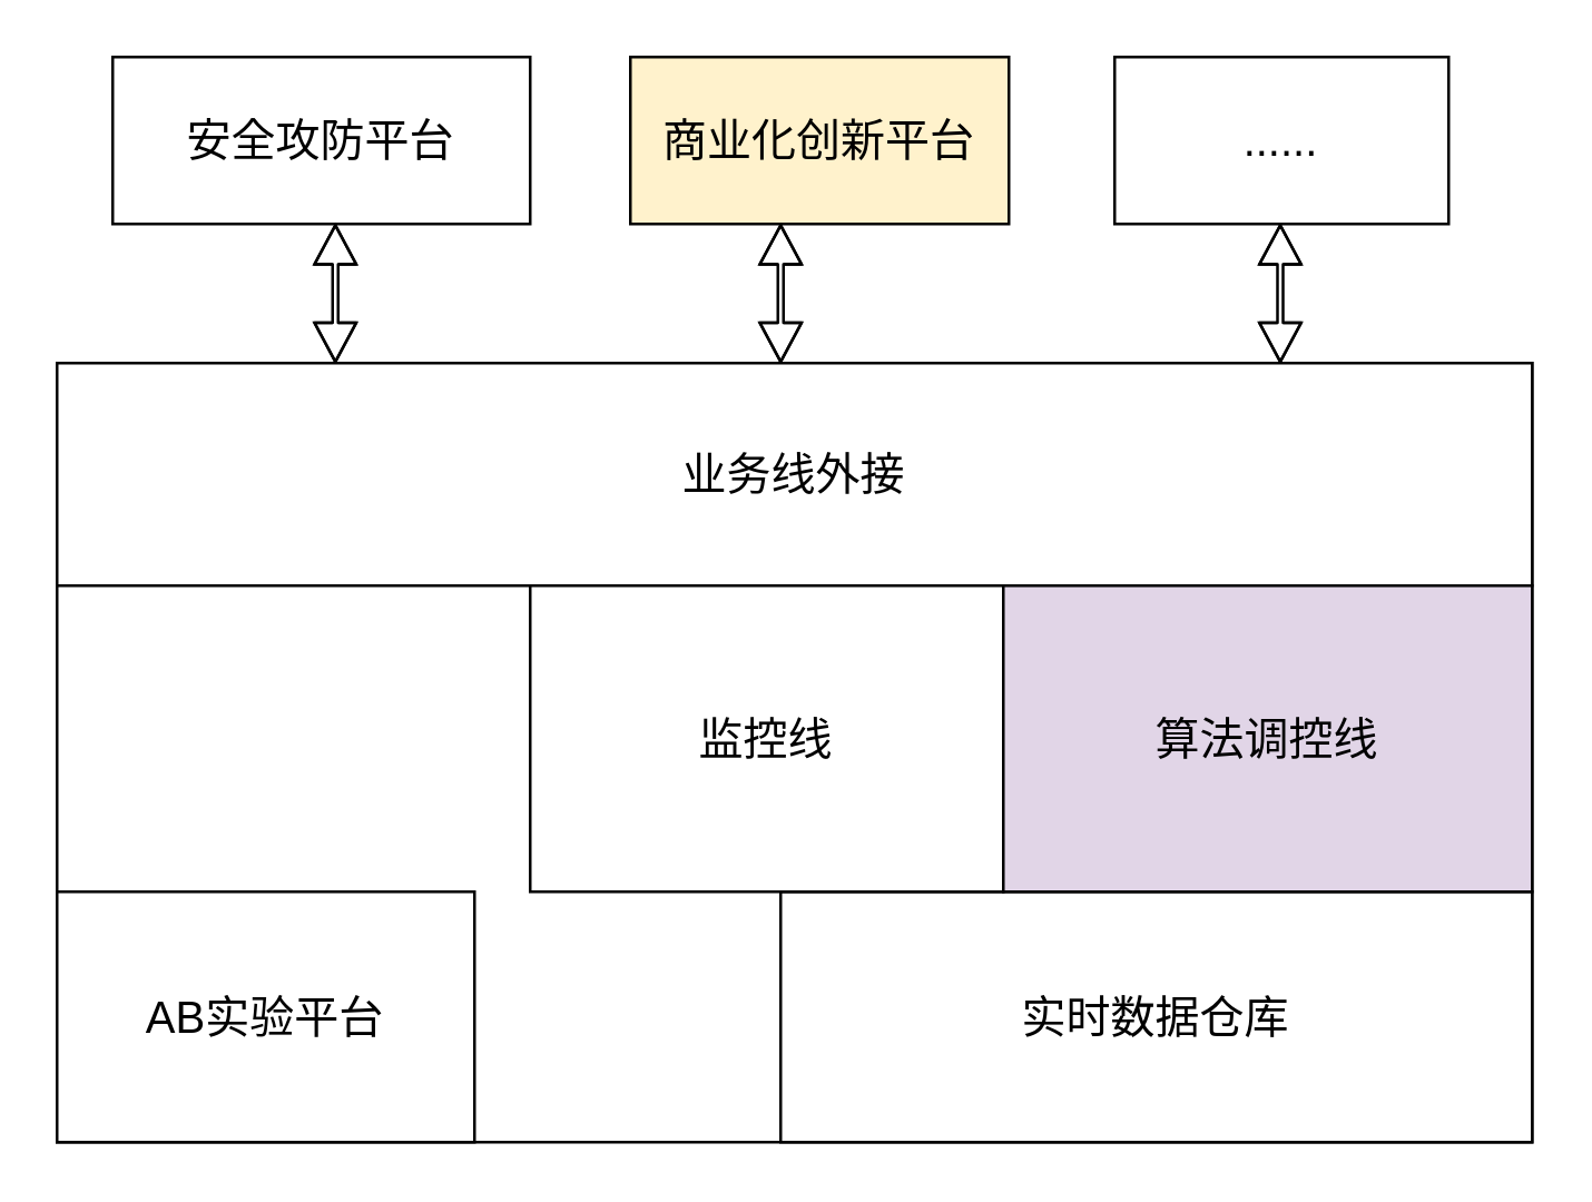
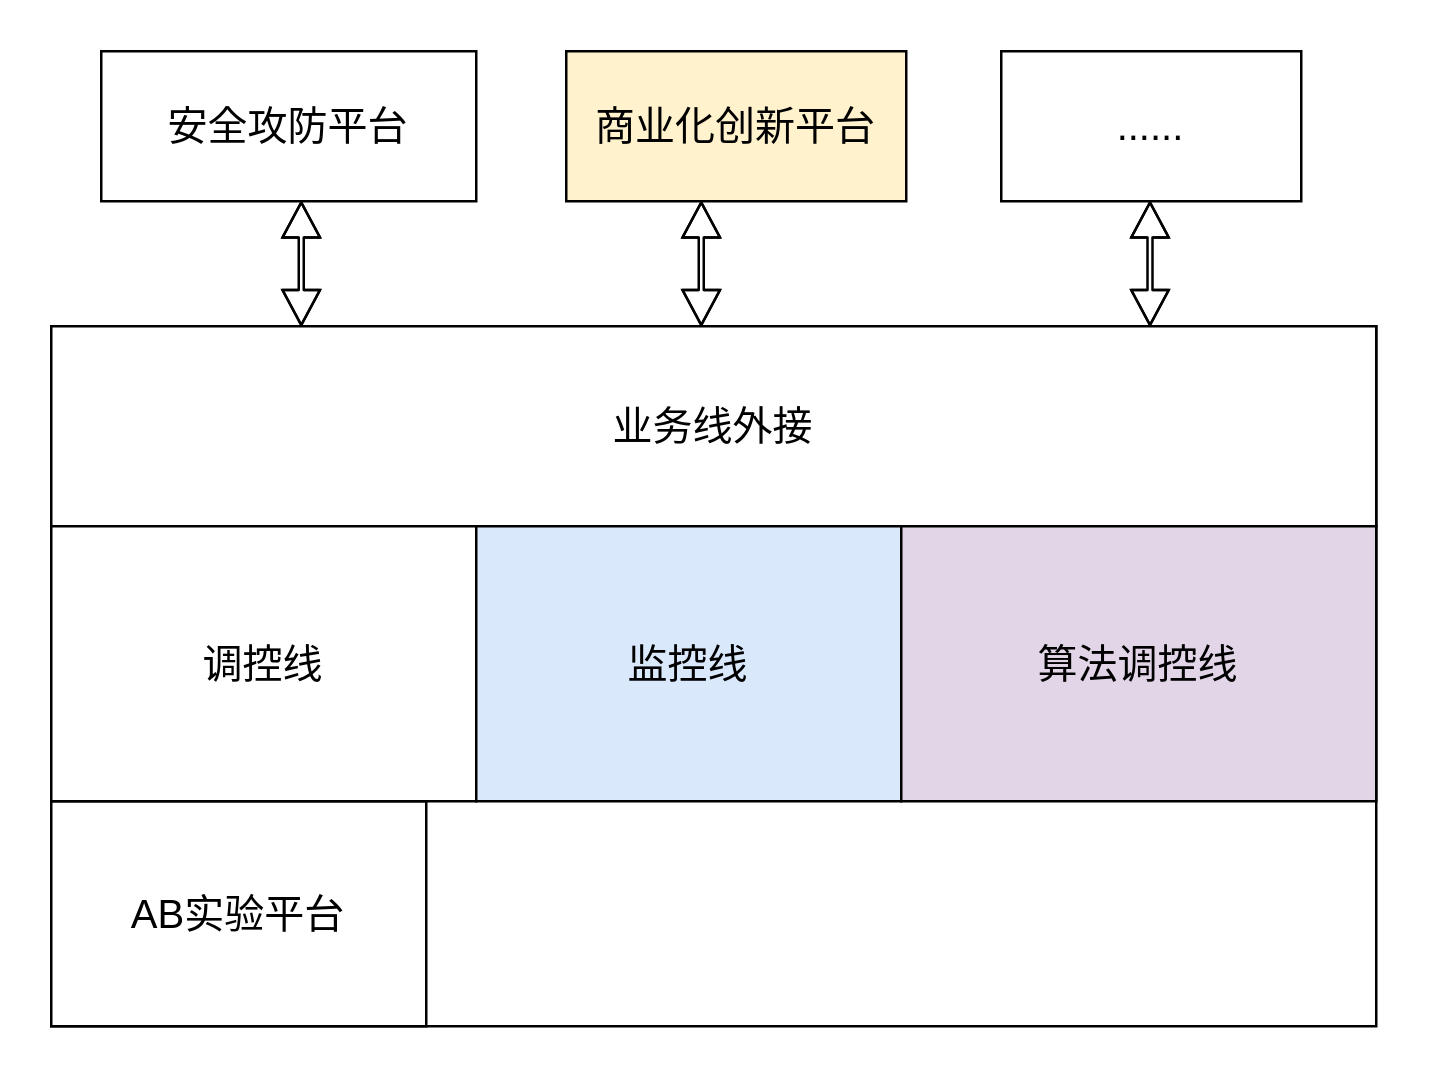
  <mxCell id="0" />
  <mxCell id="1" parent="0" />
  <mxCell id="2" value="" style="rounded=0;whiteSpace=wrap;html=1;" vertex="1" parent="1"><mxGeometry x="20" y="130" width="530" height="280" as="geometry" /></mxCell>
  <mxCell id="3" value="安全攻防平台" style="rounded=0;whiteSpace=wrap;html=1;fontSize=16;" vertex="1" parent="1"><mxGeometry x="40" y="20" width="150" height="60" as="geometry" /></mxCell>
  <mxCell id="4" value="商业化创新平台" style="rounded=0;whiteSpace=wrap;html=1;fontSize=16;fillColor=#fff2cc;" vertex="1" parent="1"><mxGeometry x="226" y="20" width="136" height="60" as="geometry" /></mxCell>
  <mxCell id="5" value="......" style="rounded=0;whiteSpace=wrap;html=1;fontSize=16;" vertex="1" parent="1"><mxGeometry x="400" y="20" width="120" height="60" as="geometry" /></mxCell>
  <mxCell id="6" value="" style="shape=flexArrow;endArrow=classic;startArrow=classic;html=1;fontSize=16;width=2;endSize=4.33;startSize=4.33;startWidth=12;endWidth=12;" edge="1" parent="1"><mxGeometry width="50" height="50" relative="1" as="geometry"><mxPoint x="120" y="130" as="sourcePoint" /><mxPoint x="120" y="80" as="targetPoint" /><Array as="points"><mxPoint x="120" y="100" /></Array></mxGeometry></mxCell>
  <mxCell id="7" value="" style="shape=flexArrow;endArrow=classic;startArrow=classic;html=1;fontSize=16;width=2;endSize=4.33;startSize=4.33;startWidth=12;endWidth=12;" edge="1" parent="1"><mxGeometry width="50" height="50" relative="1" as="geometry"><mxPoint x="280" y="130" as="sourcePoint" /><mxPoint x="280" y="80" as="targetPoint" /><Array as="points"><mxPoint x="280" y="100" /></Array></mxGeometry></mxCell>
  <mxCell id="8" value="" style="shape=flexArrow;endArrow=classic;startArrow=classic;html=1;fontSize=16;width=2;endSize=4.33;startSize=4.33;startWidth=12;endWidth=12;" edge="1" parent="1"><mxGeometry width="50" height="50" relative="1" as="geometry"><mxPoint x="459.5" y="130" as="sourcePoint" /><mxPoint x="459.5" y="80" as="targetPoint" /><Array as="points"><mxPoint x="459.5" y="100" /></Array></mxGeometry></mxCell>
- <mxCell id="9" value="实时数据仓库" style="rounded=0;whiteSpace=wrap;html=1;fontSize=16;" vertex="1" parent="1"><mxGeometry x="280" y="320" width="270" height="90" as="geometry" /></mxCell>
  <mxCell id="10" value="AB实验平台" style="rounded=0;whiteSpace=wrap;html=1;fontSize=16;" vertex="1" parent="1"><mxGeometry x="20" y="320" width="150" height="90" as="geometry" /></mxCell>
  <mxCell id="11" value="业务线外接" style="rounded=0;whiteSpace=wrap;html=1;fontSize=16;" vertex="1" parent="1"><mxGeometry x="20" y="130" width="530" height="80" as="geometry" /></mxCell>
- <mxCell id="13" value="监控线" style="rounded=0;whiteSpace=wrap;html=1;fontSize=16;" vertex="1" parent="1"><mxGeometry x="190" y="210" width="170" height="110" as="geometry" /></mxCell>
+ <mxCell id="12" value="调控线" style="rounded=0;whiteSpace=wrap;html=1;fontSize=16;" vertex="1" parent="1"><mxGeometry x="20" y="210" width="170" height="110" as="geometry" /></mxCell>
+ <mxCell id="13" value="监控线" style="rounded=0;whiteSpace=wrap;html=1;fontSize=16;fillColor=#dae8fc;" vertex="1" parent="1"><mxGeometry x="190" y="210" width="170" height="110" as="geometry" /></mxCell>
  <mxCell id="14" value="算法调控线" style="rounded=0;whiteSpace=wrap;html=1;fontSize=16;fillColor=#e1d5e7;" vertex="1" parent="1"><mxGeometry x="360" y="210" width="190" height="110" as="geometry" /></mxCell>
